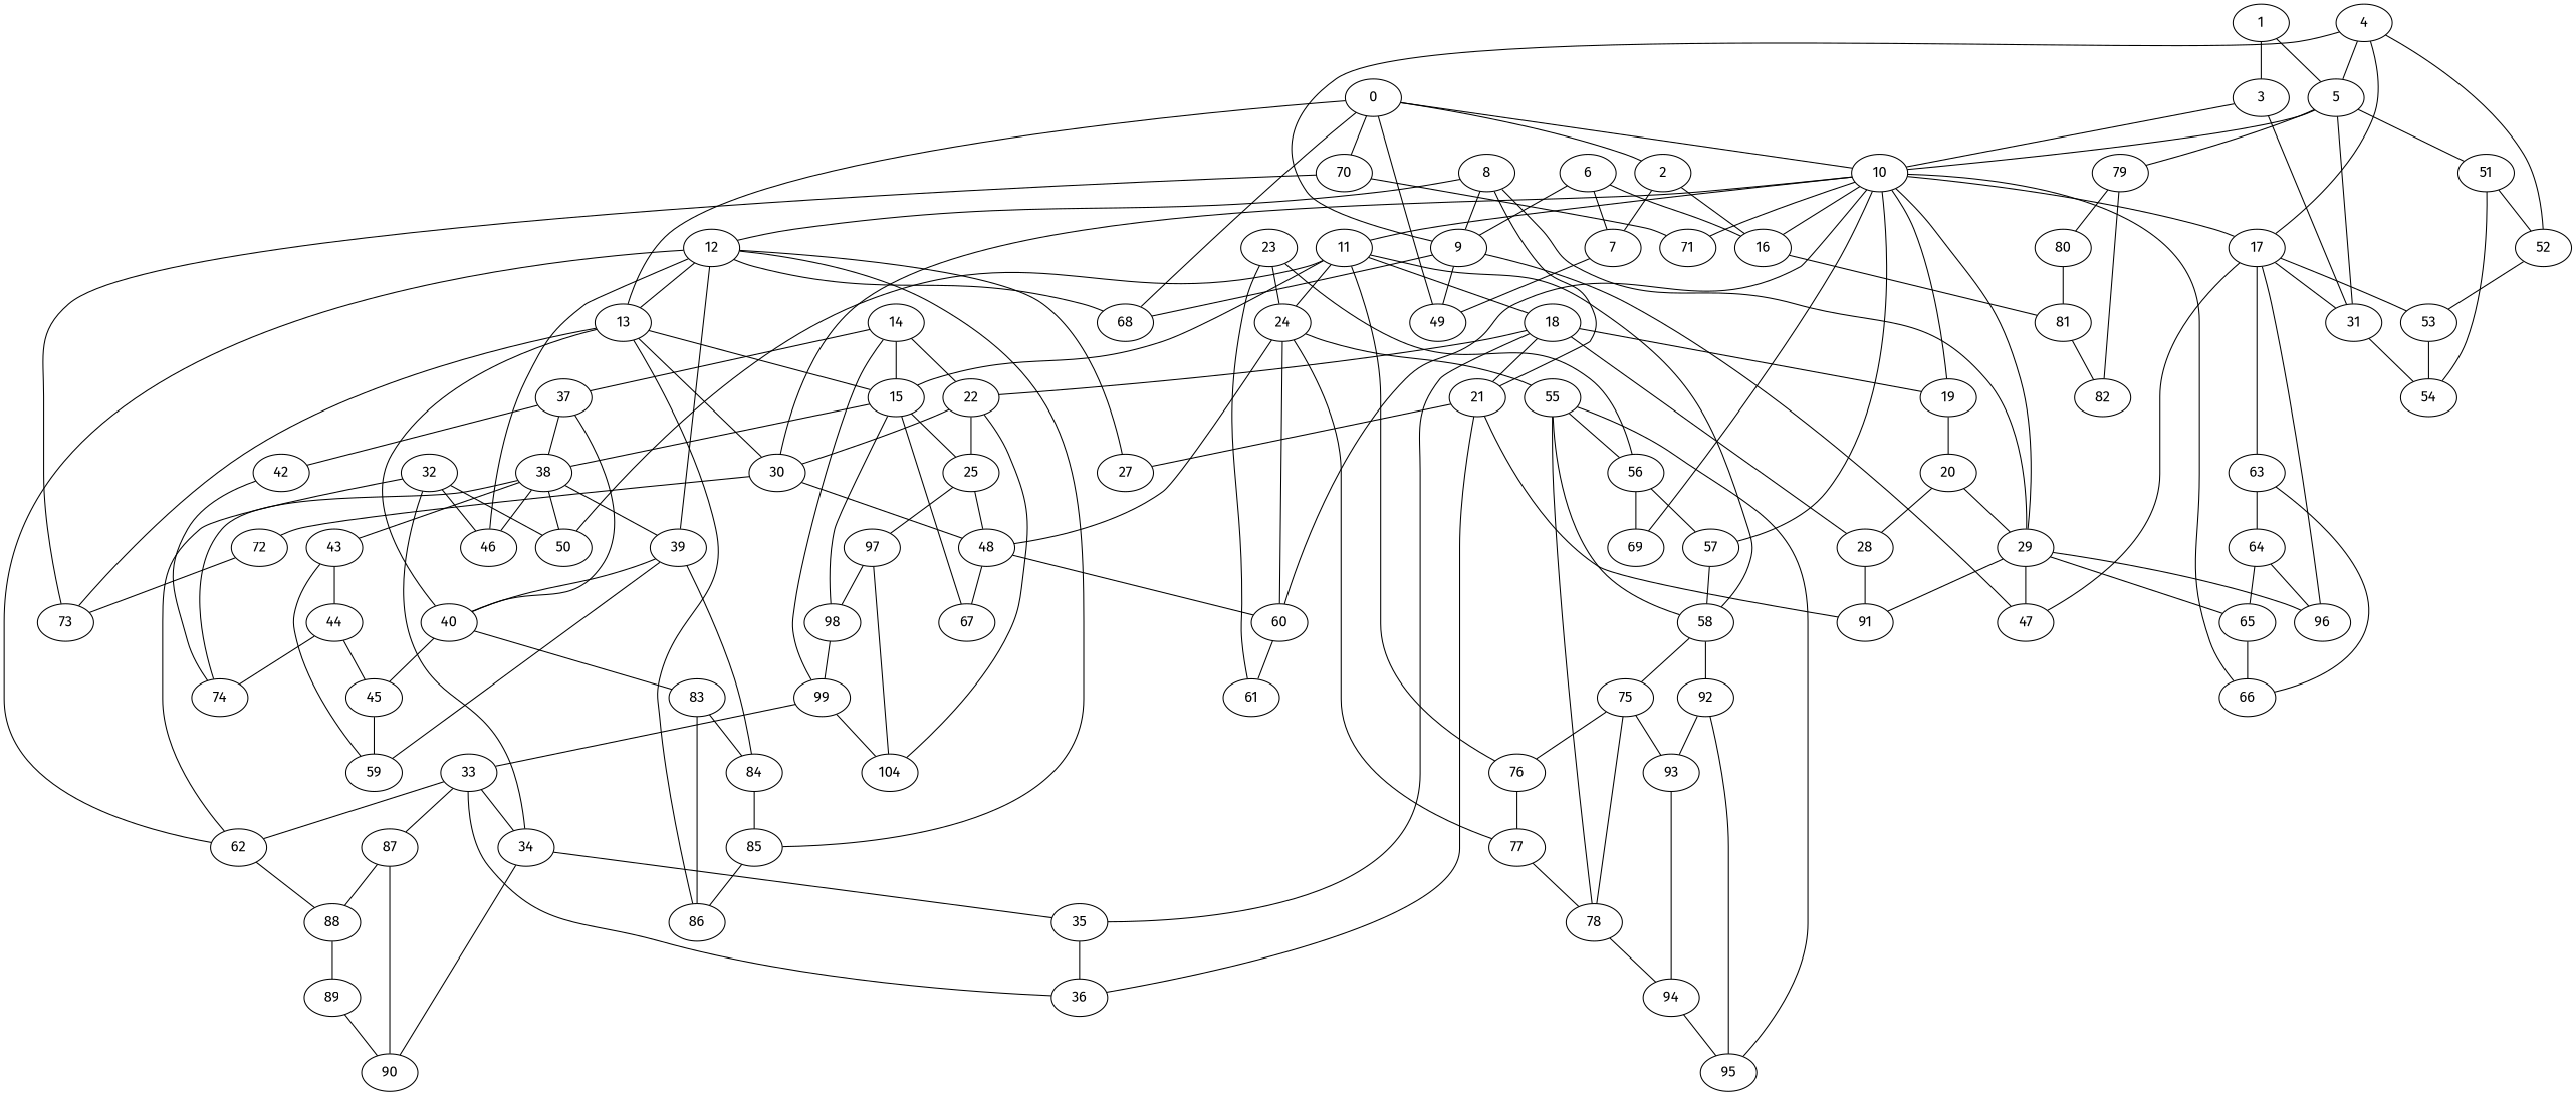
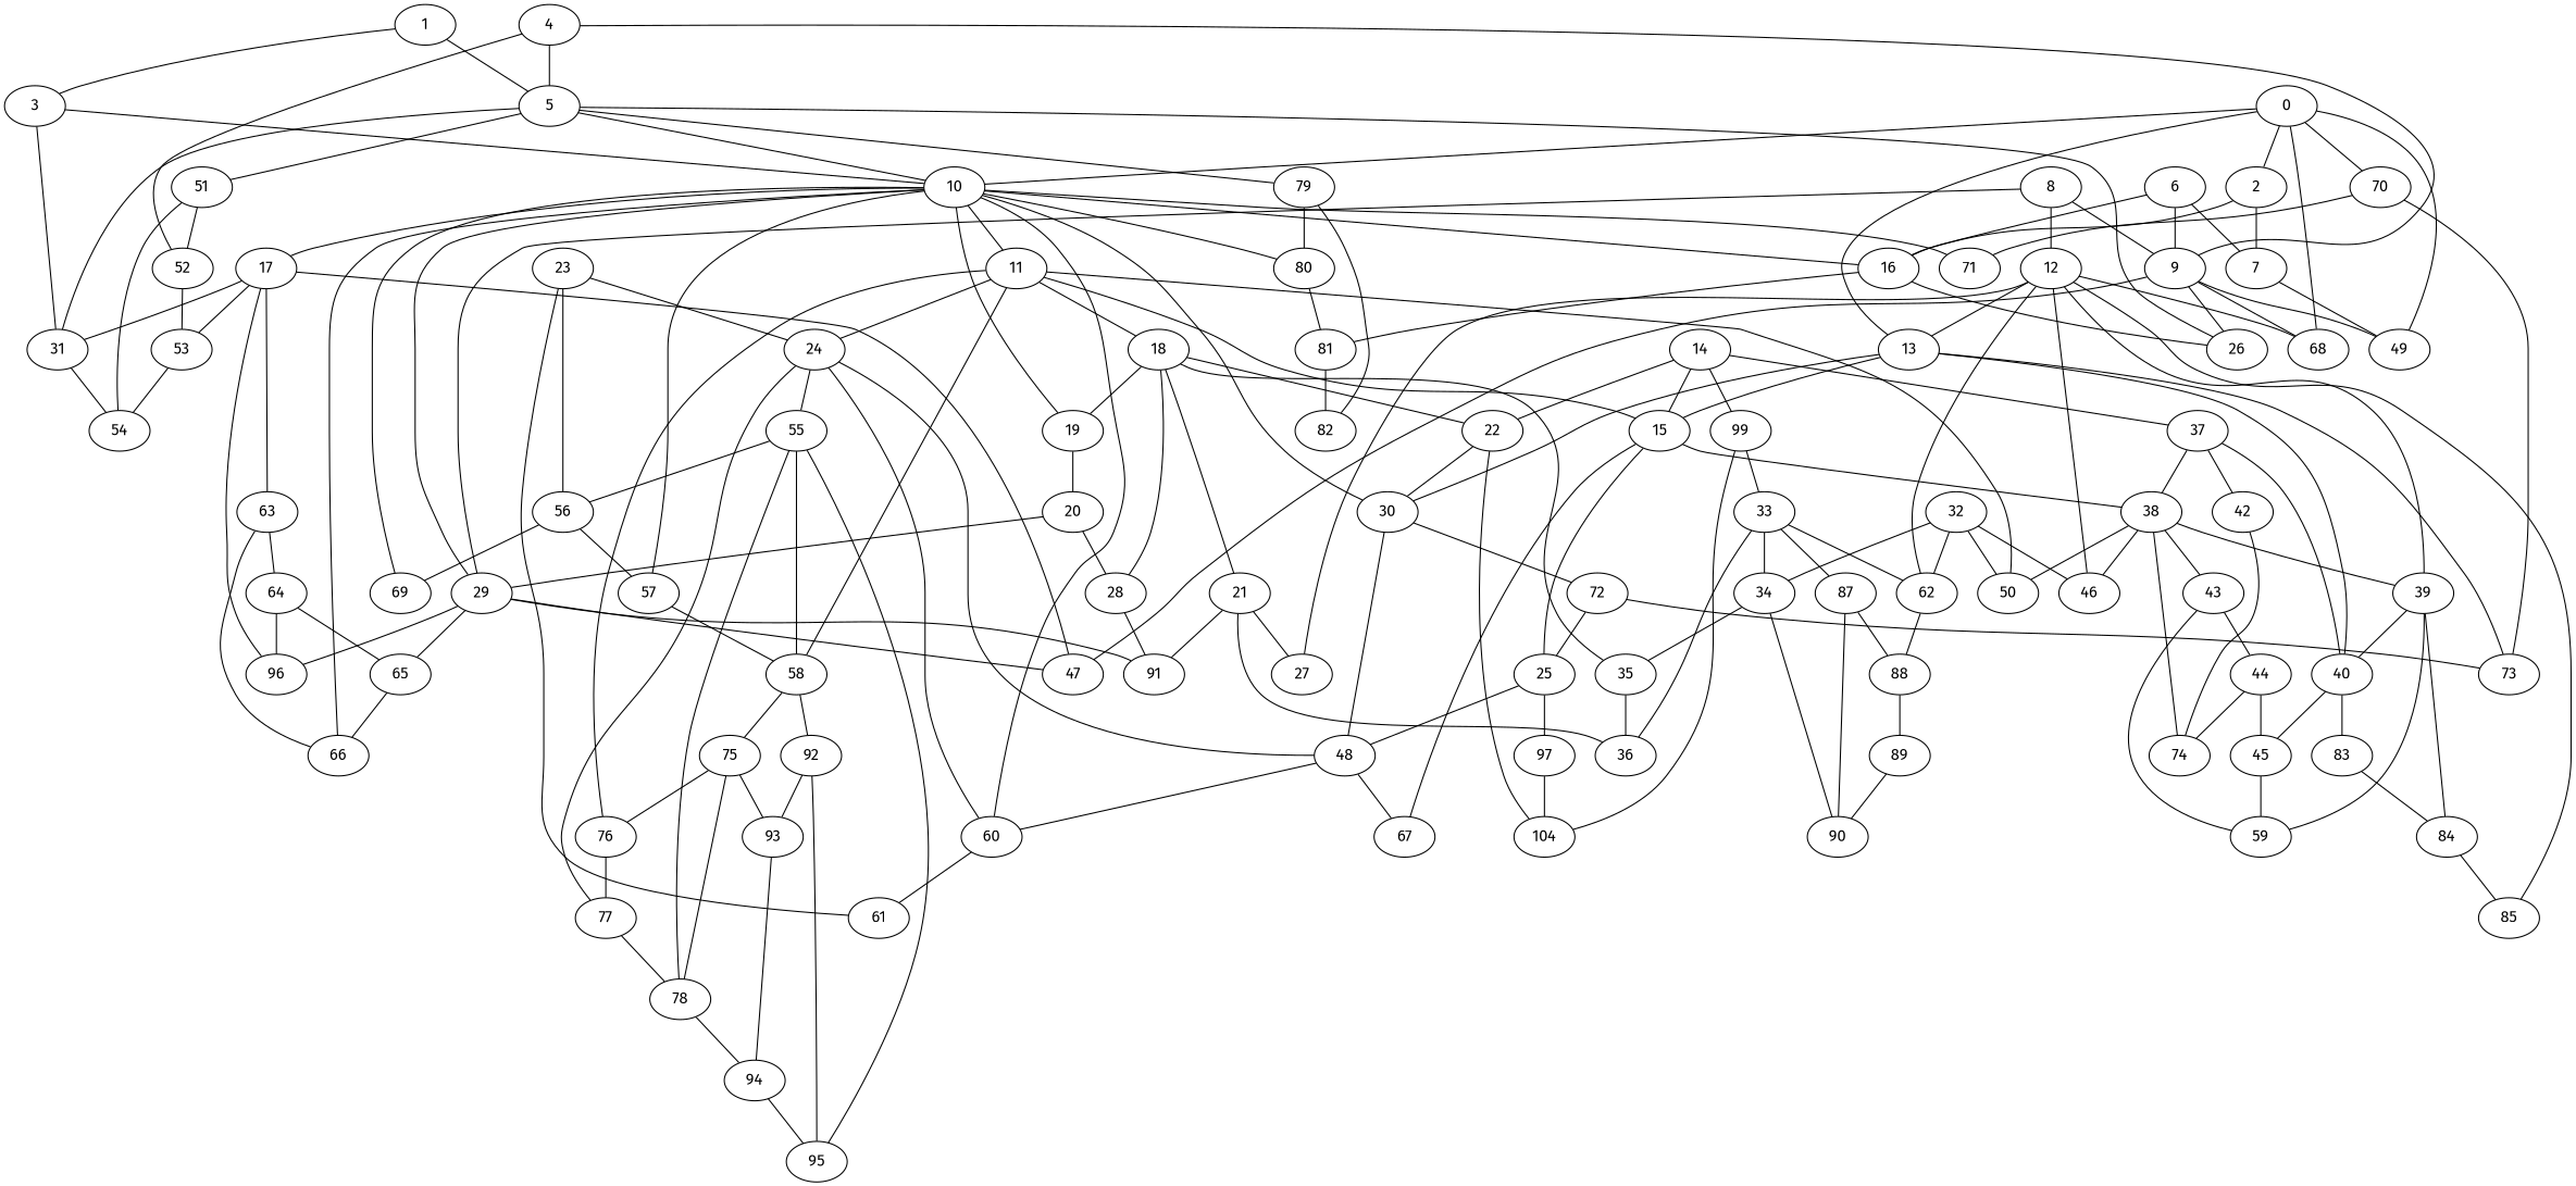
  graph {
    fontname="Fira Sans"
    node [fontname="Fira Sans"]
    edge [fontname="Fira Sans"]
    0
    2
    10
    70
    13
    68
    49
    7
    16
    17
    29
    66
    19
    11
    57
    69
    60
    30
    71
    80
    73
    40
-   86
    15
+   26
    81
    31
    47
    96
    63
    53
    91
    65
    20
    50
    24
    76
    58
    18
    61
    48
    72
    14
    22
    99
    37
    45
    83
    1
    5
    3
    79
    51
    54
    82
    52
    4
    9
    64
    6
    8
    12
    21
    62
    27
    85
    39
    46
    36
    88
    84
    59
    28
-   98
    25
    67
    38
    55
    77
    75
    92
    35
    97
    43
    74
    56
    95
    78
    93
    32
    34
    89
    33
    87
    n95 [label=104]
    42
    44
    90
    23
    94
    0 -- 2
    0 -- 10
    0 -- 70
    0 -- 13
    0 -- 68
    0 -- 49
    2 -- 7
    2 -- 16
    10 -- 16
    10 -- 17
    10 -- 29
    10 -- 66
    10 -- 19
    10 -- 11
    10 -- 57
    10 -- 69
    10 -- 60
    10 -- 30
    10 -- 71
+   10 -- 80
    70 -- 71
    70 -- 73
    13 -- 30
    13 -- 73
    13 -- 40
-   13 -- 86
    13 -- 15
    7 -- 49
+   16 -- 26
    16 -- 81
    17 -- 31
    17 -- 47
    17 -- 96
    17 -- 63
    17 -- 53
    29 -- 47
    29 -- 96
    29 -- 91
    29 -- 65
    19 -- 20
    11 -- 15
    11 -- 50
    11 -- 24
    11 -- 76
    11 -- 58
    11 -- 18
    57 -- 58
    60 -- 61
    30 -- 48
    30 -- 72
    80 -- 81
    40 -- 45
    40 -- 83
-   15 -- 98
    15 -- 25
    15 -- 67
    15 -- 38
    81 -- 82
    31 -- 54
    63 -- 66
    63 -- 64
    53 -- 54
    65 -- 66
    20 -- 29
    20 -- 28
    24 -- 60
    24 -- 48
    24 -- 55
    24 -- 77
    76 -- 77
    58 -- 75
    58 -- 92
    18 -- 19
    18 -- 22
    18 -- 21
    18 -- 28
    18 -- 35
    48 -- 60
    48 -- 67
    72 -- 73
    14 -- 15
    14 -- 22
    14 -- 99
    14 -- 37
    22 -- 30
-   22 -- 25
+   72 -- 25
    22 -- n95
    99 -- 33
    99 -- n95
    37 -- 40
    37 -- 38
    37 -- 42
    45 -- 59
-   83 -- 86
    83 -- 84
    1 -- 5
    1 -- 3
    5 -- 10
+   5 -- 26
    5 -- 31
    5 -- 79
    5 -- 51
    3 -- 10
    3 -- 31
    79 -- 80
    79 -- 82
    51 -- 54
    51 -- 52
    52 -- 53
-   4 -- 17
    4 -- 5
    4 -- 52
    4 -- 9
    9 -- 68
    9 -- 49
+   9 -- 26
    9 -- 47
    64 -- 96
    64 -- 65
    6 -- 7
    6 -- 16
    6 -- 9
    8 -- 29
    8 -- 9
    8 -- 12
-   8 -- 21
    12 -- 13
    12 -- 68
    12 -- 62
    12 -- 27
    12 -- 85
    12 -- 39
    12 -- 46
    21 -- 91
    21 -- 27
    21 -- 36
    62 -- 88
-   85 -- 86
    39 -- 40
    39 -- 84
    39 -- 59
    88 -- 89
    84 -- 85
    28 -- 91
-   98 -- 99
    25 -- 48
    25 -- 97
    38 -- 50
    38 -- 39
    38 -- 46
    38 -- 43
    38 -- 74
    55 -- 58
    55 -- 56
    55 -- 95
    55 -- 78
    77 -- 78
    75 -- 76
    75 -- 78
    75 -- 93
    92 -- 95
    92 -- 93
    35 -- 36
-   97 -- 98
    97 -- n95
    43 -- 59
    43 -- 44
    56 -- 57
    56 -- 69
    78 -- 94
    93 -- 94
    32 -- 50
    32 -- 62
    32 -- 46
    32 -- 34
    34 -- 35
    34 -- 90
    89 -- 90
    33 -- 62
    33 -- 36
    33 -- 34
    33 -- 87
    87 -- 88
    87 -- 90
    42 -- 74
    44 -- 45
    44 -- 74
    23 -- 24
    23 -- 61
    23 -- 56
    94 -- 95
  }
